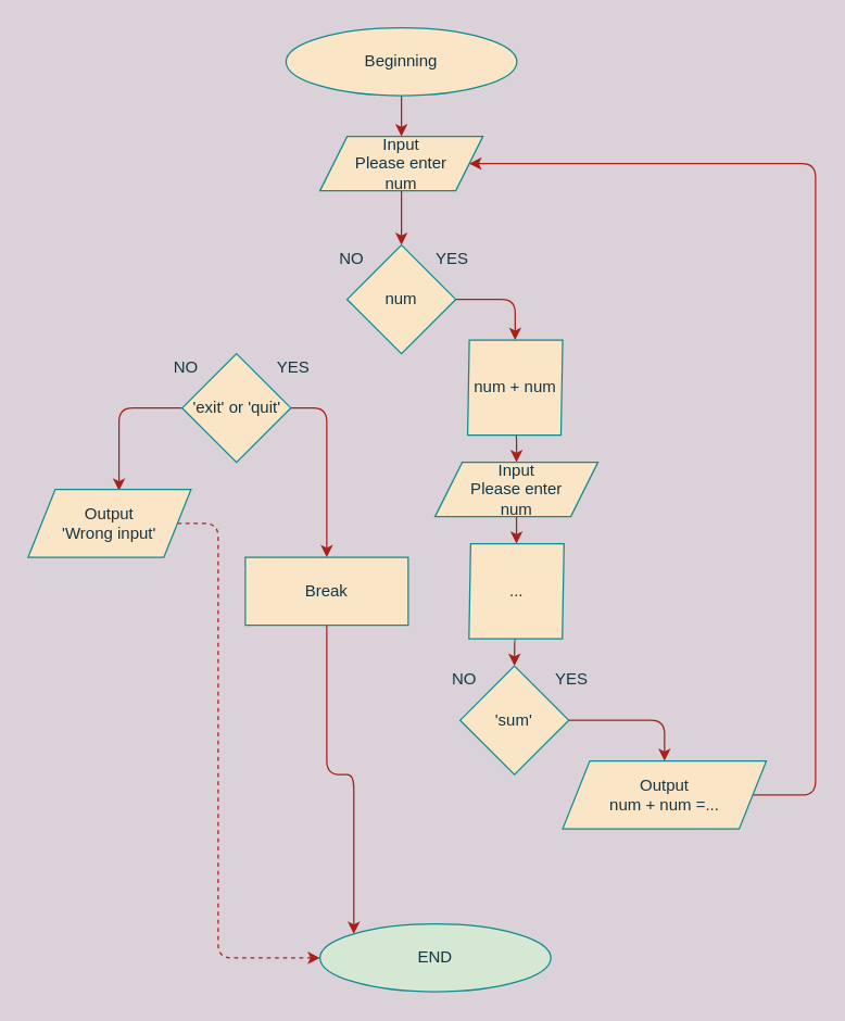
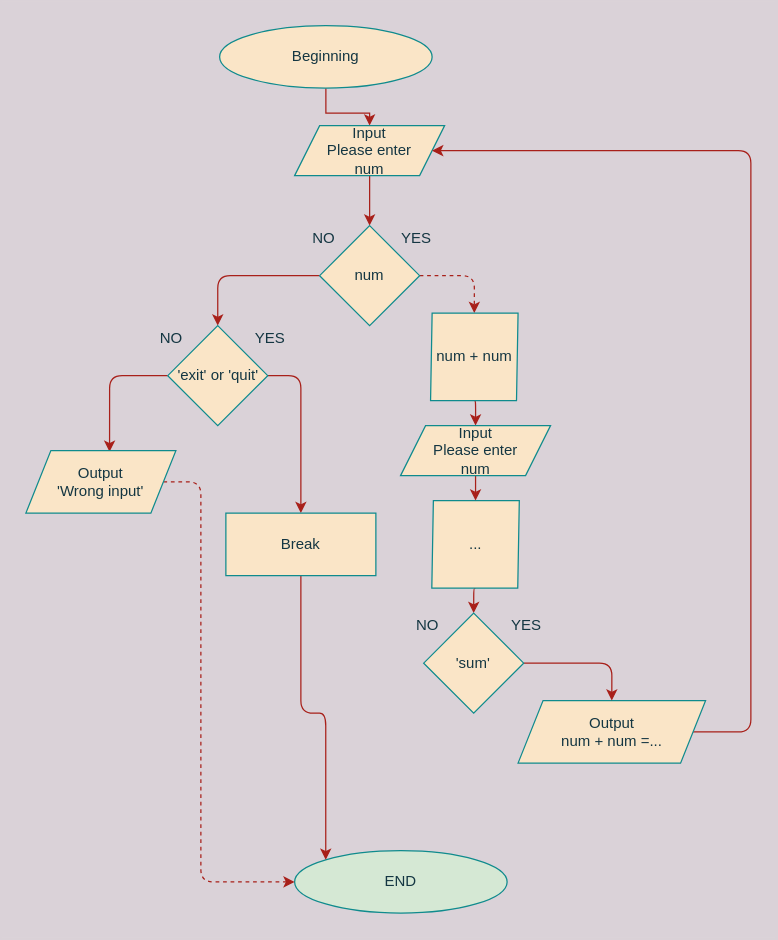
  <mxCell id="0" />
  <mxCell id="1" parent="0" />
  <mxCell id="2" style="edgeStyle=orthogonalEdgeStyle;rounded=0;orthogonalLoop=1;jettySize=auto;html=1;entryX=0.5;entryY=0;entryDx=0;entryDy=0;strokeColor=#A8201A;fontColor=#143642;labelBackgroundColor=#DAD2D8;" parent="1" source="3" target="5" edge="1"><mxGeometry relative="1" as="geometry" /></mxCell>
- <mxCell id="3" value="Beginning" style="ellipse;whiteSpace=wrap;html=1;fillColor=#FAE5C7;strokeColor=#0F8B8D;fontColor=#143642;" parent="1" vertex="1"><mxGeometry x="210" y="20" width="170" height="50" as="geometry" /></mxCell>
+ <mxCell id="3" value="Beginning" style="ellipse;whiteSpace=wrap;html=1;fillColor=#FAE5C7;strokeColor=#0F8B8D;fontColor=#143642;" parent="1" vertex="1"><mxGeometry x="175" y="20" width="170" height="50" as="geometry" /></mxCell>
  <mxCell id="4" style="edgeStyle=orthogonalEdgeStyle;curved=0;rounded=1;sketch=0;orthogonalLoop=1;jettySize=auto;html=1;entryX=0.5;entryY=0;entryDx=0;entryDy=0;strokeColor=#A8201A;fillColor=#FAE5C7;fontColor=#143642;" edge="1" parent="1" source="5" target="8"><mxGeometry relative="1" as="geometry" /></mxCell>
  <mxCell id="5" value="Input&lt;br&gt;Please enter&lt;br&gt;num" style="shape=parallelogram;perimeter=parallelogramPerimeter;whiteSpace=wrap;html=1;fixedSize=1;fillColor=#FAE5C7;strokeColor=#0F8B8D;fontColor=#143642;" parent="1" vertex="1"><mxGeometry x="235" y="100" width="120" height="40" as="geometry" /></mxCell>
- <mxCell id="6" style="edgeStyle=orthogonalEdgeStyle;curved=0;rounded=1;sketch=0;orthogonalLoop=1;jettySize=auto;html=1;entryX=0.5;entryY=0;entryDx=0;entryDy=0;strokeColor=#A8201A;fillColor=#FAE5C7;fontColor=#143642;exitX=1;exitY=0.5;exitDx=0;exitDy=0;" edge="1" parent="1" source="8" target="22"><mxGeometry relative="1" as="geometry" /></mxCell>
+ <mxCell id="6" style="edgeStyle=orthogonalEdgeStyle;curved=0;rounded=1;sketch=0;orthogonalLoop=1;jettySize=auto;html=1;entryX=0.5;entryY=0;entryDx=0;entryDy=0;strokeColor=#A8201A;fillColor=#FAE5C7;fontColor=#143642;exitX=1;exitY=0.5;exitDx=0;exitDy=0;dashed=1;" edge="1" parent="1" source="8" target="22"><mxGeometry relative="1" as="geometry" /></mxCell>
+ <mxCell id="7" style="edgeStyle=orthogonalEdgeStyle;curved=0;rounded=1;sketch=0;orthogonalLoop=1;jettySize=auto;html=1;entryX=0.5;entryY=0;entryDx=0;entryDy=0;strokeColor=#A8201A;fillColor=#FAE5C7;fontColor=#143642;" edge="1" parent="1" source="8" target="14"><mxGeometry relative="1" as="geometry" /></mxCell>
  <mxCell id="8" value="num" style="rhombus;whiteSpace=wrap;html=1;fillColor=#FAE5C7;strokeColor=#0F8B8D;fontColor=#143642;" parent="1" vertex="1"><mxGeometry x="255" y="180" width="80" height="80" as="geometry" /></mxCell>
  <mxCell id="9" value="YES" style="text;html=1;align=center;verticalAlign=middle;resizable=0;points=[];autosize=1;strokeColor=none;fontColor=#143642;" parent="1" vertex="1"><mxGeometry x="311.5" y="180" width="40" height="20" as="geometry" /></mxCell>
  <mxCell id="10" value="NO" style="text;html=1;align=center;verticalAlign=middle;resizable=0;points=[];autosize=1;strokeColor=none;fontColor=#143642;" parent="1" vertex="1"><mxGeometry x="242.5" y="180" width="30" height="20" as="geometry" /></mxCell>
  <mxCell id="11" value="END" style="ellipse;whiteSpace=wrap;html=1;fillColor=#d5e8d4;strokeColor=#0F8B8D;fontColor=#143642;" parent="1" vertex="1"><mxGeometry x="235" y="680" width="170" height="50" as="geometry" /></mxCell>
  <mxCell id="12" style="edgeStyle=orthogonalEdgeStyle;curved=0;rounded=1;sketch=0;orthogonalLoop=1;jettySize=auto;html=1;entryX=0.558;entryY=0.02;entryDx=0;entryDy=0;entryPerimeter=0;strokeColor=#A8201A;fillColor=#FAE5C7;fontColor=#143642;exitX=0;exitY=0.5;exitDx=0;exitDy=0;" edge="1" parent="1" source="14" target="20"><mxGeometry relative="1" as="geometry" /></mxCell>
  <mxCell id="13" style="edgeStyle=orthogonalEdgeStyle;curved=0;rounded=1;sketch=0;orthogonalLoop=1;jettySize=auto;html=1;entryX=0.5;entryY=0;entryDx=0;entryDy=0;strokeColor=#A8201A;fillColor=#FAE5C7;fontColor=#143642;exitX=1;exitY=0.5;exitDx=0;exitDy=0;" edge="1" parent="1" source="14" target="30"><mxGeometry relative="1" as="geometry" /></mxCell>
  <mxCell id="14" value="'exit' or 'quit'" style="rhombus;whiteSpace=wrap;html=1;fillColor=#FAE5C7;strokeColor=#0F8B8D;fontColor=#143642;" parent="1" vertex="1"><mxGeometry x="133.5" y="260" width="80" height="80" as="geometry" /></mxCell>
  <mxCell id="15" value="YES" style="text;html=1;align=center;verticalAlign=middle;resizable=0;points=[];autosize=1;strokeColor=none;fontColor=#143642;" parent="1" vertex="1"><mxGeometry x="195" y="260" width="40" height="20" as="geometry" /></mxCell>
  <mxCell id="16" value="NO" style="text;html=1;align=center;verticalAlign=middle;resizable=0;points=[];autosize=1;strokeColor=none;fontColor=#143642;" parent="1" vertex="1"><mxGeometry x="121" y="260" width="30" height="20" as="geometry" /></mxCell>
  <mxCell id="17" style="edgeStyle=orthogonalEdgeStyle;curved=0;rounded=1;sketch=0;orthogonalLoop=1;jettySize=auto;html=1;entryX=1;entryY=0.5;entryDx=0;entryDy=0;strokeColor=#A8201A;fillColor=#FAE5C7;fontColor=#143642;" edge="1" parent="1" source="18" target="5"><mxGeometry relative="1" as="geometry"><Array as="points"><mxPoint x="600" y="585" /><mxPoint x="600" y="120" /></Array></mxGeometry></mxCell>
  <mxCell id="18" value="Output&lt;br&gt;num + num =..." style="shape=parallelogram;perimeter=parallelogramPerimeter;whiteSpace=wrap;html=1;fixedSize=1;fillColor=#FAE5C7;strokeColor=#0F8B8D;fontColor=#143642;" parent="1" vertex="1"><mxGeometry x="413.75" y="560" width="150" height="50" as="geometry" /></mxCell>
  <mxCell id="19" style="edgeStyle=orthogonalEdgeStyle;curved=0;rounded=1;sketch=0;orthogonalLoop=1;jettySize=auto;html=1;entryX=0;entryY=0.5;entryDx=0;entryDy=0;strokeColor=#A8201A;fillColor=#FAE5C7;fontColor=#143642;dashed=1;" edge="1" parent="1" source="20" target="11"><mxGeometry relative="1" as="geometry"><Array as="points"><mxPoint x="160" y="385" /><mxPoint x="160" y="705" /></Array></mxGeometry></mxCell>
  <mxCell id="20" value="Output&lt;br&gt;'Wrong input'" style="shape=parallelogram;perimeter=parallelogramPerimeter;whiteSpace=wrap;html=1;fixedSize=1;fillColor=#FAE5C7;strokeColor=#0F8B8D;fontColor=#143642;" parent="1" vertex="1"><mxGeometry x="20" y="360" width="120" height="50" as="geometry" /></mxCell>
  <mxCell id="21" style="edgeStyle=orthogonalEdgeStyle;curved=0;rounded=1;sketch=0;orthogonalLoop=1;jettySize=auto;html=1;exitX=0.5;exitY=1;exitDx=0;exitDy=0;entryX=0.5;entryY=0;entryDx=0;entryDy=0;strokeColor=#A8201A;fillColor=#FAE5C7;fontColor=#143642;" edge="1" parent="1" source="22" target="32"><mxGeometry relative="1" as="geometry" /></mxCell>
  <mxCell id="22" value="num + num" style="shape=parallelogram;perimeter=parallelogramPerimeter;whiteSpace=wrap;html=1;fixedSize=1;fillColor=#FAE5C7;strokeColor=#0F8B8D;fontColor=#143642;size=1.25;" parent="1" vertex="1"><mxGeometry x="343.75" y="250" width="70" height="70" as="geometry" /></mxCell>
  <mxCell id="23" style="edgeStyle=orthogonalEdgeStyle;curved=0;rounded=1;sketch=0;orthogonalLoop=1;jettySize=auto;html=1;exitX=0.5;exitY=1;exitDx=0;exitDy=0;entryX=0.5;entryY=0;entryDx=0;entryDy=0;strokeColor=#A8201A;fillColor=#FAE5C7;fontColor=#143642;" edge="1" parent="1" source="24" target="26"><mxGeometry relative="1" as="geometry" /></mxCell>
  <mxCell id="24" value="..." style="shape=parallelogram;perimeter=parallelogramPerimeter;whiteSpace=wrap;html=1;fixedSize=1;fillColor=#FAE5C7;strokeColor=#0F8B8D;fontColor=#143642;size=1.25;" vertex="1" parent="1"><mxGeometry x="344.75" y="400" width="70" height="70" as="geometry" /></mxCell>
  <mxCell id="25" style="edgeStyle=orthogonalEdgeStyle;curved=0;rounded=1;sketch=0;orthogonalLoop=1;jettySize=auto;html=1;entryX=0.5;entryY=0;entryDx=0;entryDy=0;strokeColor=#A8201A;fillColor=#FAE5C7;fontColor=#143642;exitX=1;exitY=0.5;exitDx=0;exitDy=0;" edge="1" parent="1" source="26" target="18"><mxGeometry relative="1" as="geometry" /></mxCell>
  <mxCell id="26" value="'sum'" style="rhombus;whiteSpace=wrap;html=1;fillColor=#FAE5C7;strokeColor=#0F8B8D;fontColor=#143642;" vertex="1" parent="1"><mxGeometry x="338.25" y="490" width="80" height="80" as="geometry" /></mxCell>
  <mxCell id="27" value="YES" style="text;html=1;align=center;verticalAlign=middle;resizable=0;points=[];autosize=1;strokeColor=none;fontColor=#143642;" vertex="1" parent="1"><mxGeometry x="399.75" y="490" width="40" height="20" as="geometry" /></mxCell>
  <mxCell id="28" value="NO" style="text;html=1;align=center;verticalAlign=middle;resizable=0;points=[];autosize=1;strokeColor=none;fontColor=#143642;" vertex="1" parent="1"><mxGeometry x="325.75" y="490" width="30" height="20" as="geometry" /></mxCell>
  <mxCell id="29" style="edgeStyle=orthogonalEdgeStyle;curved=0;rounded=1;sketch=0;orthogonalLoop=1;jettySize=auto;html=1;entryX=0;entryY=0;entryDx=0;entryDy=0;strokeColor=#A8201A;fillColor=#FAE5C7;fontColor=#143642;" edge="1" parent="1" source="30" target="11"><mxGeometry relative="1" as="geometry" /></mxCell>
  <mxCell id="30" value="Break" style="shape=parallelogram;perimeter=parallelogramPerimeter;whiteSpace=wrap;html=1;fixedSize=1;fillColor=#FAE5C7;strokeColor=#0F8B8D;fontColor=#143642;size=0;" vertex="1" parent="1"><mxGeometry x="180" y="410" width="120" height="50" as="geometry" /></mxCell>
  <mxCell id="31" style="edgeStyle=orthogonalEdgeStyle;curved=0;rounded=1;sketch=0;orthogonalLoop=1;jettySize=auto;html=1;exitX=0.5;exitY=1;exitDx=0;exitDy=0;entryX=0.5;entryY=0;entryDx=0;entryDy=0;strokeColor=#A8201A;fillColor=#FAE5C7;fontColor=#143642;" edge="1" parent="1" source="32" target="24"><mxGeometry relative="1" as="geometry" /></mxCell>
  <mxCell id="32" value="Input&lt;br&gt;Please enter&lt;br&gt;num" style="shape=parallelogram;perimeter=parallelogramPerimeter;whiteSpace=wrap;html=1;fixedSize=1;fillColor=#FAE5C7;strokeColor=#0F8B8D;fontColor=#143642;" vertex="1" parent="1"><mxGeometry x="319.75" y="340" width="120" height="40" as="geometry" /></mxCell>
